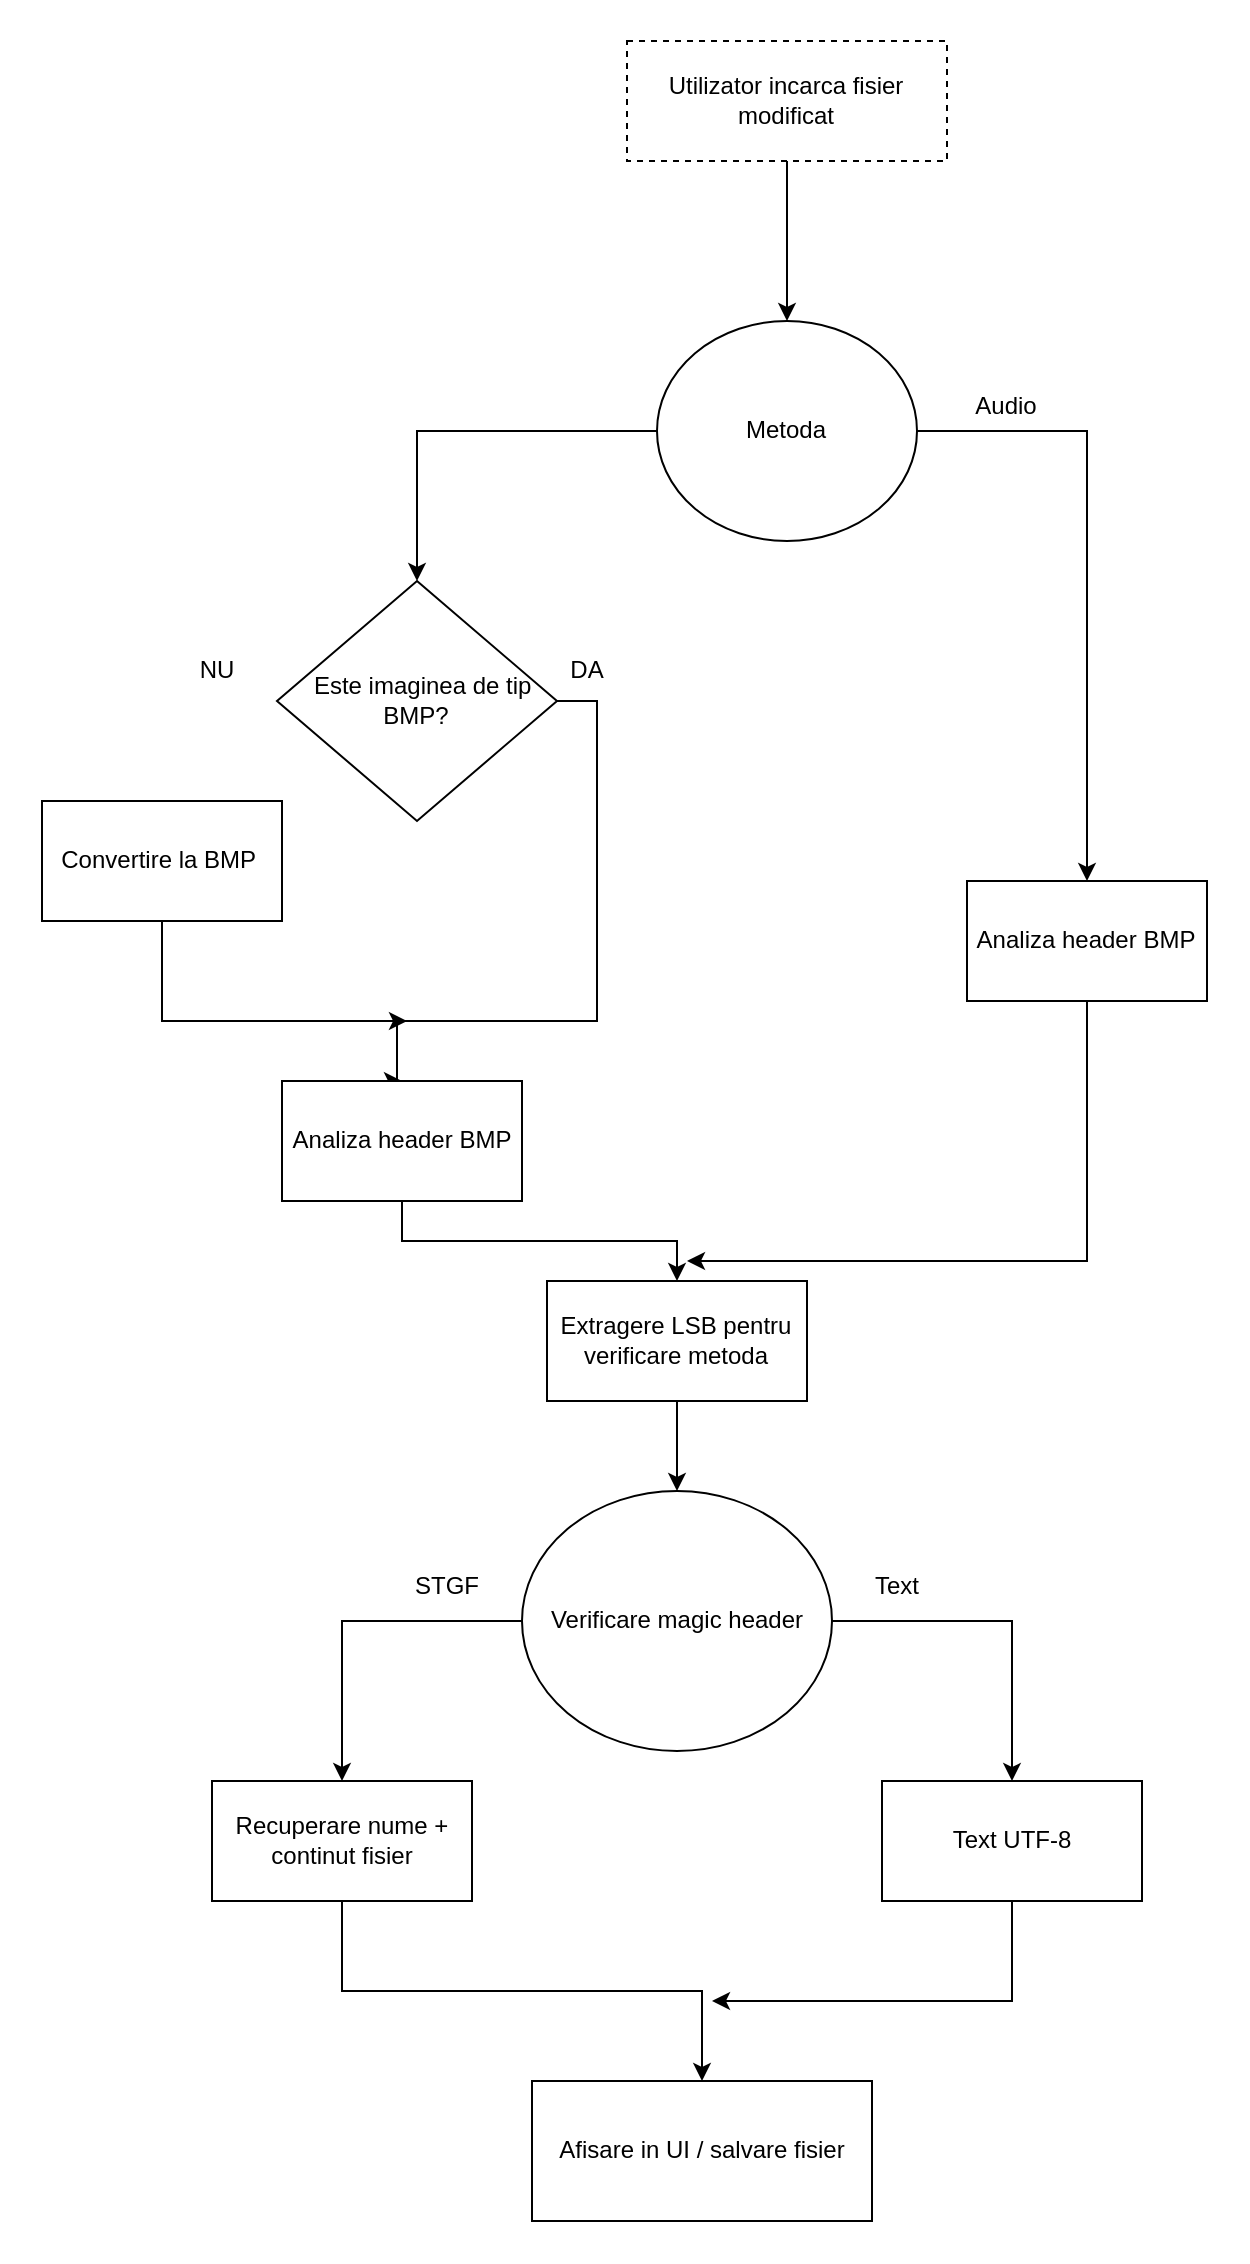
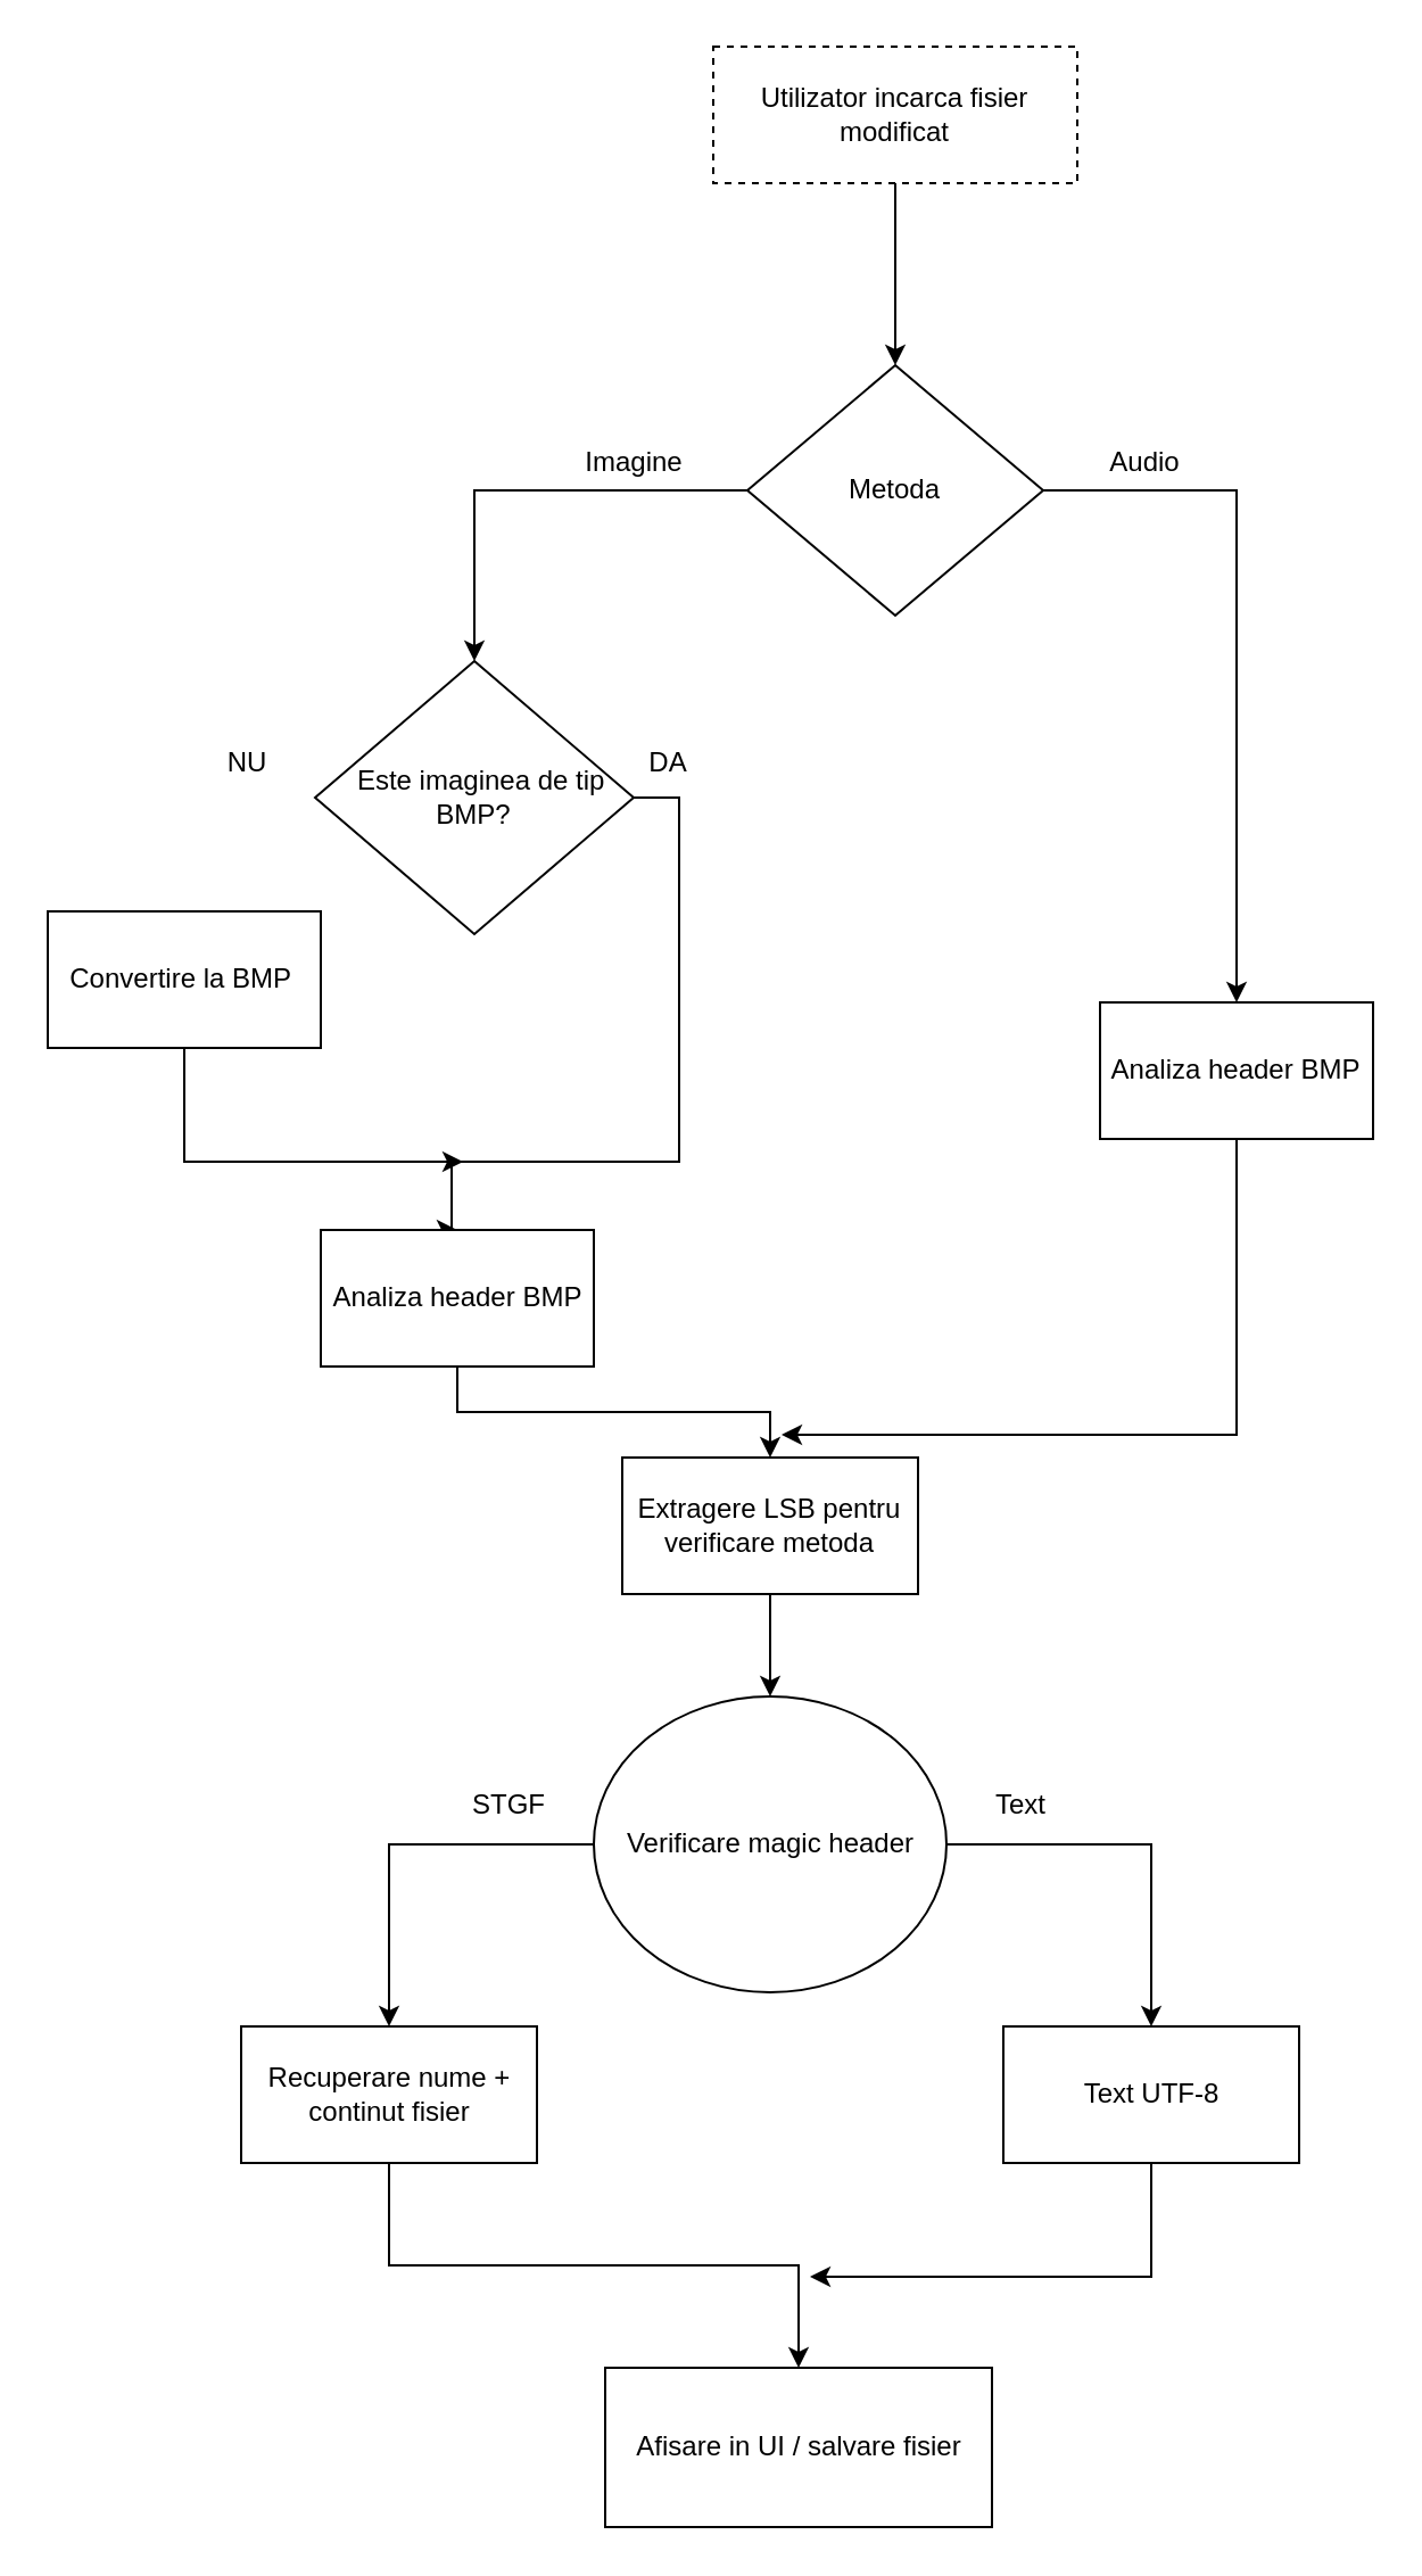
  <mxCell id="0" />
  <mxCell id="1" parent="0" />
  <mxCell id="2" style="edgeStyle=orthogonalEdgeStyle;rounded=0;orthogonalLoop=1;jettySize=auto;html=1;exitX=0.5;exitY=1;exitDx=0;exitDy=0;entryX=0.5;entryY=0;entryDx=0;entryDy=0;strokeColor=light-dark(#000000,#3333FF);" parent="1" source="3" target="6" edge="1"><mxGeometry relative="1" as="geometry" /></mxCell>
  <mxCell id="3" value="Utilizator incarca fisier modificat" style="rounded=0;whiteSpace=wrap;html=1;dashed=1;" parent="1" vertex="1"><mxGeometry x="313" y="20" width="160" height="60" as="geometry" /></mxCell>
  <mxCell id="4" style="edgeStyle=orthogonalEdgeStyle;rounded=0;orthogonalLoop=1;jettySize=auto;html=1;exitX=0;exitY=0.5;exitDx=0;exitDy=0;entryX=0.5;entryY=0;entryDx=0;entryDy=0;strokeColor=light-dark(#000000,#3333FF);" parent="1" source="6" target="10" edge="1"><mxGeometry relative="1" as="geometry"><mxPoint x="213" y="270" as="targetPoint" /></mxGeometry></mxCell>
  <mxCell id="5" style="edgeStyle=orthogonalEdgeStyle;rounded=0;orthogonalLoop=1;jettySize=auto;html=1;exitX=1;exitY=0.5;exitDx=0;exitDy=0;entryX=0.5;entryY=0;entryDx=0;entryDy=0;strokeColor=light-dark(#000000,#3333FF);" parent="1" source="6" target="18" edge="1"><mxGeometry relative="1" as="geometry"><mxPoint x="553" y="215" as="targetPoint" /></mxGeometry></mxCell>
- <mxCell id="6" value="Metoda" style="ellipse;whiteSpace=wrap;html=1;" parent="1" vertex="1"><mxGeometry x="328" y="160" width="130" height="110" as="geometry" /></mxCell>
+ <mxCell id="6" value="Metoda" style="rhombus;whiteSpace=wrap;html=1;" parent="1" vertex="1"><mxGeometry x="328" y="160" width="130" height="110" as="geometry" /></mxCell>
+ <mxCell id="7" value="&lt;font style=&quot;color: light-dark(rgb(0, 0, 0), rgb(153, 153, 255));&quot;&gt;Imagine&lt;/font&gt;" style="text;html=1;align=center;verticalAlign=middle;resizable=0;points=[];autosize=1;strokeColor=none;fillColor=none;" parent="1" vertex="1"><mxGeometry x="243" y="188" width="70" height="30" as="geometry" /></mxCell>
  <mxCell id="8" value="&lt;font style=&quot;color: light-dark(rgb(0, 0, 0), rgb(153, 153, 255));&quot;&gt;Audio&lt;/font&gt;" style="text;strokeColor=none;align=center;fillColor=none;html=1;verticalAlign=middle;whiteSpace=wrap;rounded=0;" parent="1" vertex="1"><mxGeometry x="473" y="188" width="60" height="30" as="geometry" /></mxCell>
  <mxCell id="9" style="edgeStyle=orthogonalEdgeStyle;rounded=0;orthogonalLoop=1;jettySize=auto;html=1;exitX=1;exitY=0.5;exitDx=0;exitDy=0;entryX=0.5;entryY=0;entryDx=0;entryDy=0;strokeColor=light-dark(#000000,#3333FF);" parent="1" source="10" target="16" edge="1"><mxGeometry relative="1" as="geometry"><mxPoint x="273" y="360" as="targetPoint" /><Array as="points"><mxPoint x="298" y="350" /><mxPoint x="298" y="510" /><mxPoint x="198" y="510" /></Array></mxGeometry></mxCell>
  <mxCell id="10" value="&amp;nbsp; Este imaginea de tip BMP?" style="rhombus;whiteSpace=wrap;html=1;" parent="1" vertex="1"><mxGeometry x="138" y="290" width="140" height="120" as="geometry" /></mxCell>
  <mxCell id="11" style="edgeStyle=orthogonalEdgeStyle;rounded=0;orthogonalLoop=1;jettySize=auto;html=1;exitX=0.5;exitY=1;exitDx=0;exitDy=0;strokeColor=light-dark(#000000,#3333FF);" parent="1" source="12" edge="1"><mxGeometry relative="1" as="geometry"><mxPoint x="203" y="510" as="targetPoint" /><Array as="points"><mxPoint x="81" y="510" /></Array></mxGeometry></mxCell>
  <mxCell id="12" value="Convertire la BMP&amp;nbsp;" style="rounded=0;whiteSpace=wrap;html=1;" parent="1" vertex="1"><mxGeometry x="20.5" y="400" width="120" height="60" as="geometry" /></mxCell>
  <mxCell id="13" value="&lt;font style=&quot;color: light-dark(rgb(0, 0, 0), rgb(153, 153, 255));&quot;&gt;NU&lt;/font&gt;" style="text;html=1;align=center;verticalAlign=middle;resizable=0;points=[];autosize=1;strokeColor=none;fillColor=none;" parent="1" vertex="1"><mxGeometry x="88" y="320" width="40" height="30" as="geometry" /></mxCell>
  <mxCell id="14" value="&lt;font style=&quot;color: light-dark(rgb(0, 0, 0), rgb(153, 153, 255));&quot;&gt;DA&lt;/font&gt;" style="text;html=1;align=center;verticalAlign=middle;resizable=0;points=[];autosize=1;strokeColor=none;fillColor=none;" parent="1" vertex="1"><mxGeometry x="273" y="320" width="40" height="30" as="geometry" /></mxCell>
  <mxCell id="15" style="edgeStyle=orthogonalEdgeStyle;rounded=0;orthogonalLoop=1;jettySize=auto;html=1;exitX=0.5;exitY=1;exitDx=0;exitDy=0;entryX=0.5;entryY=0;entryDx=0;entryDy=0;strokeColor=light-dark(#000000,#3333FF);" parent="1" source="16" target="20" edge="1"><mxGeometry relative="1" as="geometry" /></mxCell>
  <mxCell id="16" value="Analiza header BMP" style="rounded=0;whiteSpace=wrap;html=1;" parent="1" vertex="1"><mxGeometry x="140.5" y="540" width="120" height="60" as="geometry" /></mxCell>
  <mxCell id="17" style="edgeStyle=orthogonalEdgeStyle;rounded=0;orthogonalLoop=1;jettySize=auto;html=1;exitX=0.5;exitY=1;exitDx=0;exitDy=0;strokeColor=light-dark(#000000,#3333FF);" parent="1" source="18" edge="1"><mxGeometry relative="1" as="geometry"><mxPoint x="343" y="630" as="targetPoint" /><Array as="points"><mxPoint x="543" y="630" /></Array></mxGeometry></mxCell>
  <mxCell id="18" value="Analiza header BMP" style="rounded=0;whiteSpace=wrap;html=1;" parent="1" vertex="1"><mxGeometry x="483" y="440" width="120" height="60" as="geometry" /></mxCell>
  <mxCell id="19" style="edgeStyle=orthogonalEdgeStyle;rounded=0;orthogonalLoop=1;jettySize=auto;html=1;exitX=0.5;exitY=1;exitDx=0;exitDy=0;entryX=0.5;entryY=0;entryDx=0;entryDy=0;strokeColor=light-dark(#000000,#3333FF);" parent="1" source="20" target="23" edge="1"><mxGeometry relative="1" as="geometry" /></mxCell>
  <mxCell id="20" value="Extragere LSB pentru verificare metoda" style="rounded=0;whiteSpace=wrap;html=1;" parent="1" vertex="1"><mxGeometry x="273" y="640" width="130" height="60" as="geometry" /></mxCell>
  <mxCell id="21" style="edgeStyle=orthogonalEdgeStyle;rounded=0;orthogonalLoop=1;jettySize=auto;html=1;exitX=0;exitY=0.5;exitDx=0;exitDy=0;entryX=0.5;entryY=0;entryDx=0;entryDy=0;strokeColor=light-dark(#000000,#3333FF);" parent="1" source="23" target="27" edge="1"><mxGeometry relative="1" as="geometry"><mxPoint x="153" y="810" as="targetPoint" /></mxGeometry></mxCell>
  <mxCell id="22" style="edgeStyle=orthogonalEdgeStyle;rounded=0;orthogonalLoop=1;jettySize=auto;html=1;exitX=1;exitY=0.5;exitDx=0;exitDy=0;entryX=0.5;entryY=0;entryDx=0;entryDy=0;strokeColor=light-dark(#000000,#3333FF);" parent="1" source="23" target="29" edge="1"><mxGeometry relative="1" as="geometry"><mxPoint x="513" y="810" as="targetPoint" /></mxGeometry></mxCell>
  <mxCell id="23" value="Verificare magic header" style="ellipse;whiteSpace=wrap;html=1;" parent="1" vertex="1"><mxGeometry x="260.5" y="745" width="155" height="130" as="geometry" /></mxCell>
  <mxCell id="24" value="&lt;font style=&quot;color: light-dark(rgb(0, 0, 0), rgb(153, 153, 255));&quot;&gt;STGF&lt;/font&gt;" style="text;html=1;align=center;verticalAlign=middle;resizable=0;points=[];autosize=1;strokeColor=none;fillColor=none;" parent="1" vertex="1"><mxGeometry x="193" y="778" width="60" height="30" as="geometry" /></mxCell>
  <mxCell id="25" value="&lt;font style=&quot;color: light-dark(rgb(0, 0, 0), rgb(153, 153, 255));&quot;&gt;Text&lt;/font&gt;" style="text;html=1;align=center;verticalAlign=middle;resizable=0;points=[];autosize=1;strokeColor=none;fillColor=none;" parent="1" vertex="1"><mxGeometry x="423" y="778" width="50" height="30" as="geometry" /></mxCell>
  <mxCell id="26" style="edgeStyle=orthogonalEdgeStyle;rounded=0;orthogonalLoop=1;jettySize=auto;html=1;exitX=0.5;exitY=1;exitDx=0;exitDy=0;entryX=0.5;entryY=0;entryDx=0;entryDy=0;strokeColor=light-dark(#000000,#3333FF);" parent="1" source="27" target="30" edge="1"><mxGeometry relative="1" as="geometry" /></mxCell>
  <mxCell id="27" value="Recuperare nume + continut fisier" style="rounded=0;whiteSpace=wrap;html=1;" parent="1" vertex="1"><mxGeometry x="105.5" y="890" width="130" height="60" as="geometry" /></mxCell>
  <mxCell id="28" style="edgeStyle=orthogonalEdgeStyle;rounded=0;orthogonalLoop=1;jettySize=auto;html=1;exitX=0.5;exitY=1;exitDx=0;exitDy=0;strokeColor=light-dark(#000000,#3333FF);" parent="1" source="29" edge="1"><mxGeometry relative="1" as="geometry"><mxPoint x="355.5" y="1000" as="targetPoint" /><Array as="points"><mxPoint x="505.5" y="1000" /></Array></mxGeometry></mxCell>
  <mxCell id="29" value="Text UTF-8" style="rounded=0;whiteSpace=wrap;html=1;" parent="1" vertex="1"><mxGeometry x="440.5" y="890" width="130" height="60" as="geometry" /></mxCell>
  <mxCell id="30" value="Afisare in UI / salvare fisier" style="rounded=0;whiteSpace=wrap;html=1;" parent="1" vertex="1"><mxGeometry x="265.5" y="1040" width="170" height="70" as="geometry" /></mxCell>
